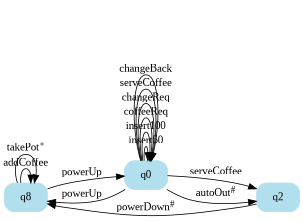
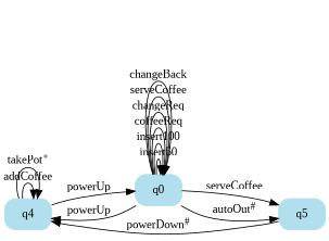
  digraph {
    fontname="Liberation Serif"
    rankdir=LR
    node [color=lightblue2 fontname="Liberation Serif" shape=box style="rounded,filled"]
    edge [fontname="Liberation Serif"]
-   n1 [label=q8]
+   n1 [label=q4]
    n2 [label=q0]
-   n3 [label=q2]
+   n3 [label=q5]
    n1 -> n1 [label=addCoffee]
    n1 -> n1 [label=<takePot<sup>+</sup>>]
    n1 -> n2 [label=powerUp]
    n2 -> n1 [label=powerUp]
    n2 -> n2 [label=insert50]
    n2 -> n2 [label=insert100]
    n2 -> n2 [label=coffeeReq]
    n2 -> n2 [label=changeReq]
    n2 -> n2 [label=serveCoffee]
    n2 -> n2 [label=changeBack]
    n2 -> n3 [label=serveCoffee]
    n2 -> n3 [label=<autoOut<sup>#</sup>>]
    n3 -> n1 [label=<powerDown<sup>#</sup>>]
  }
